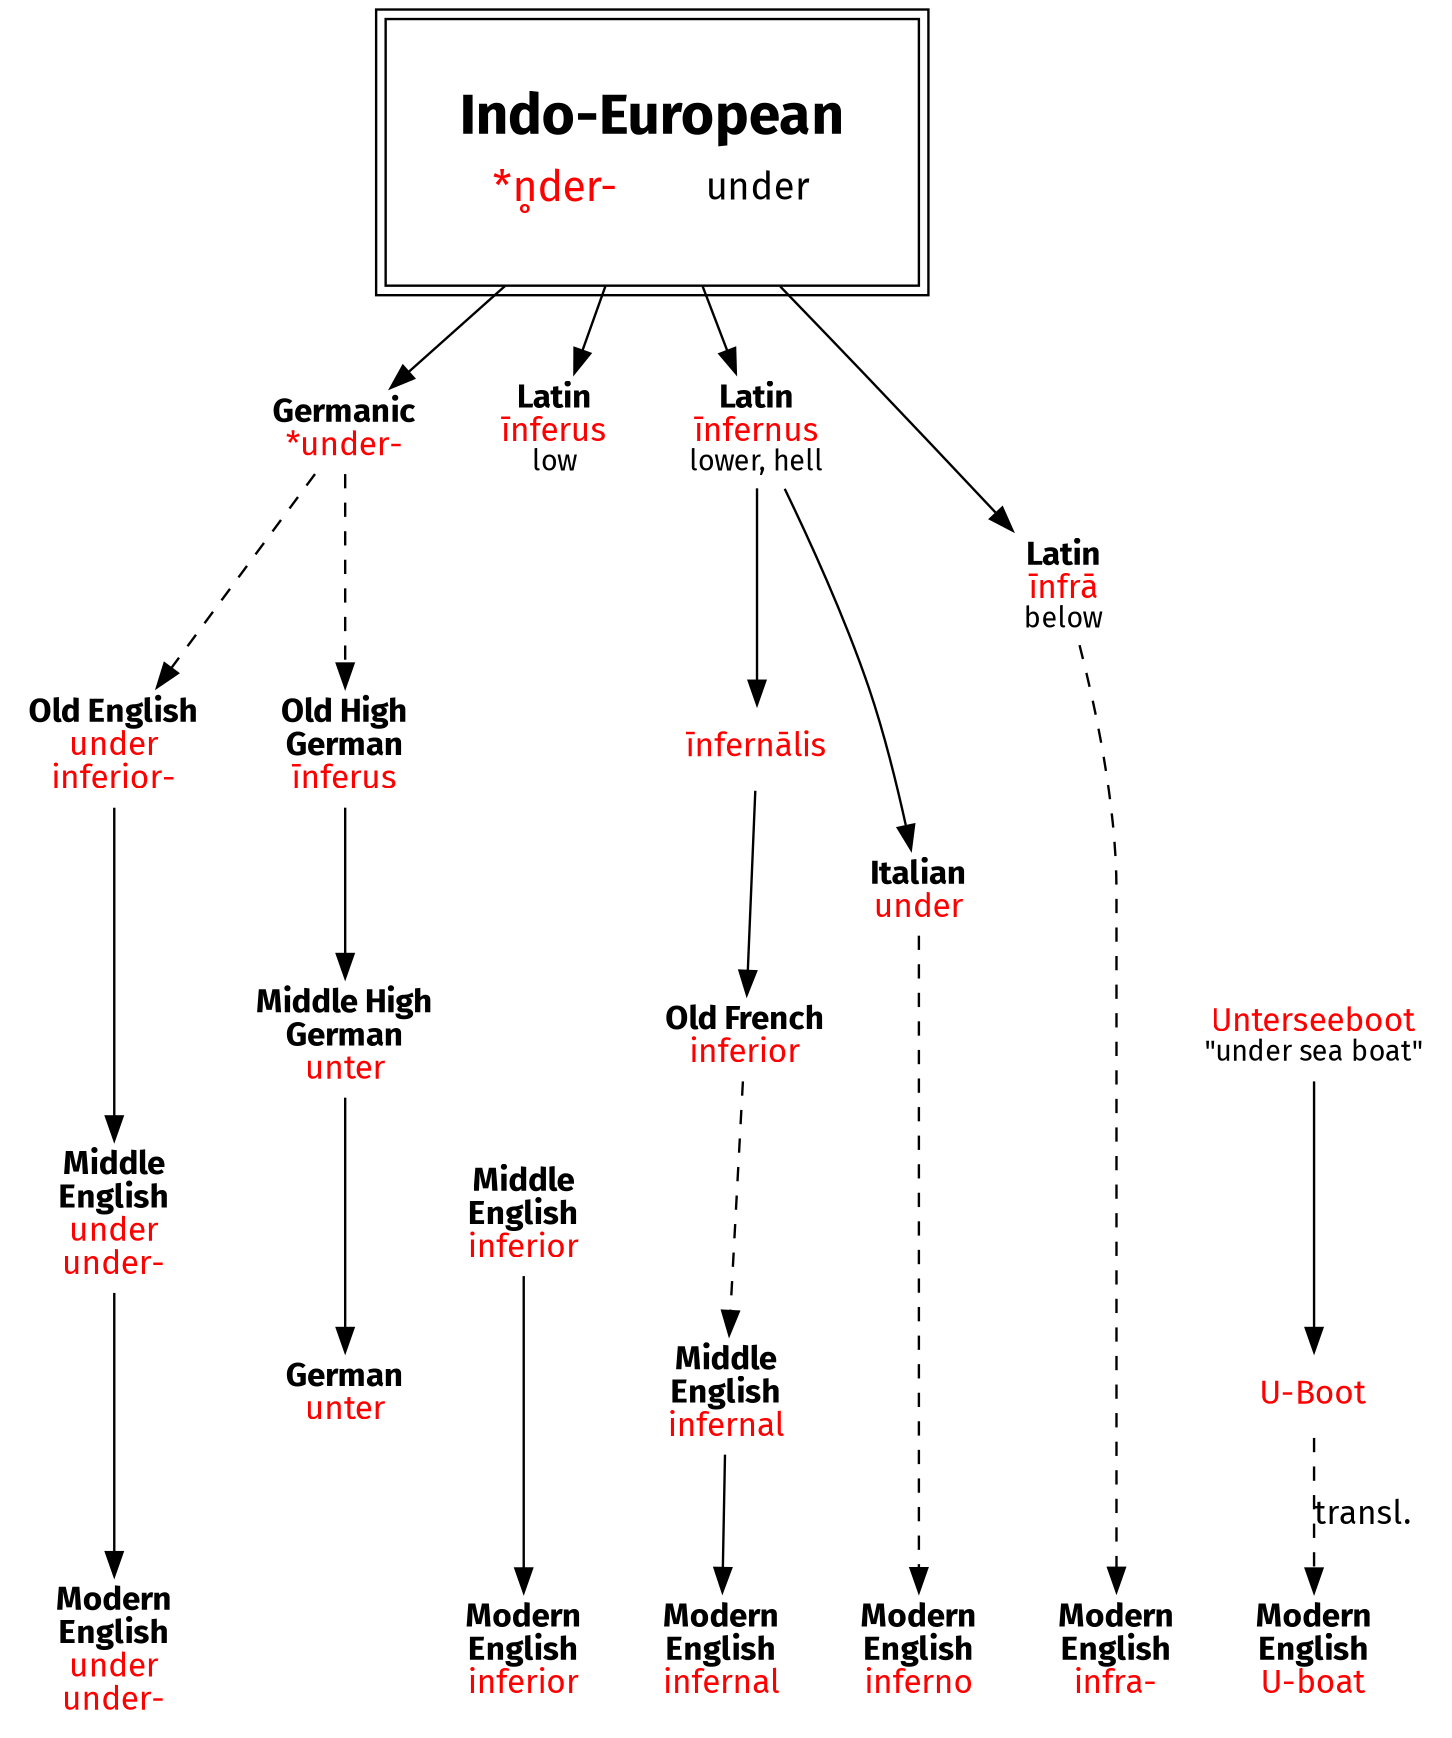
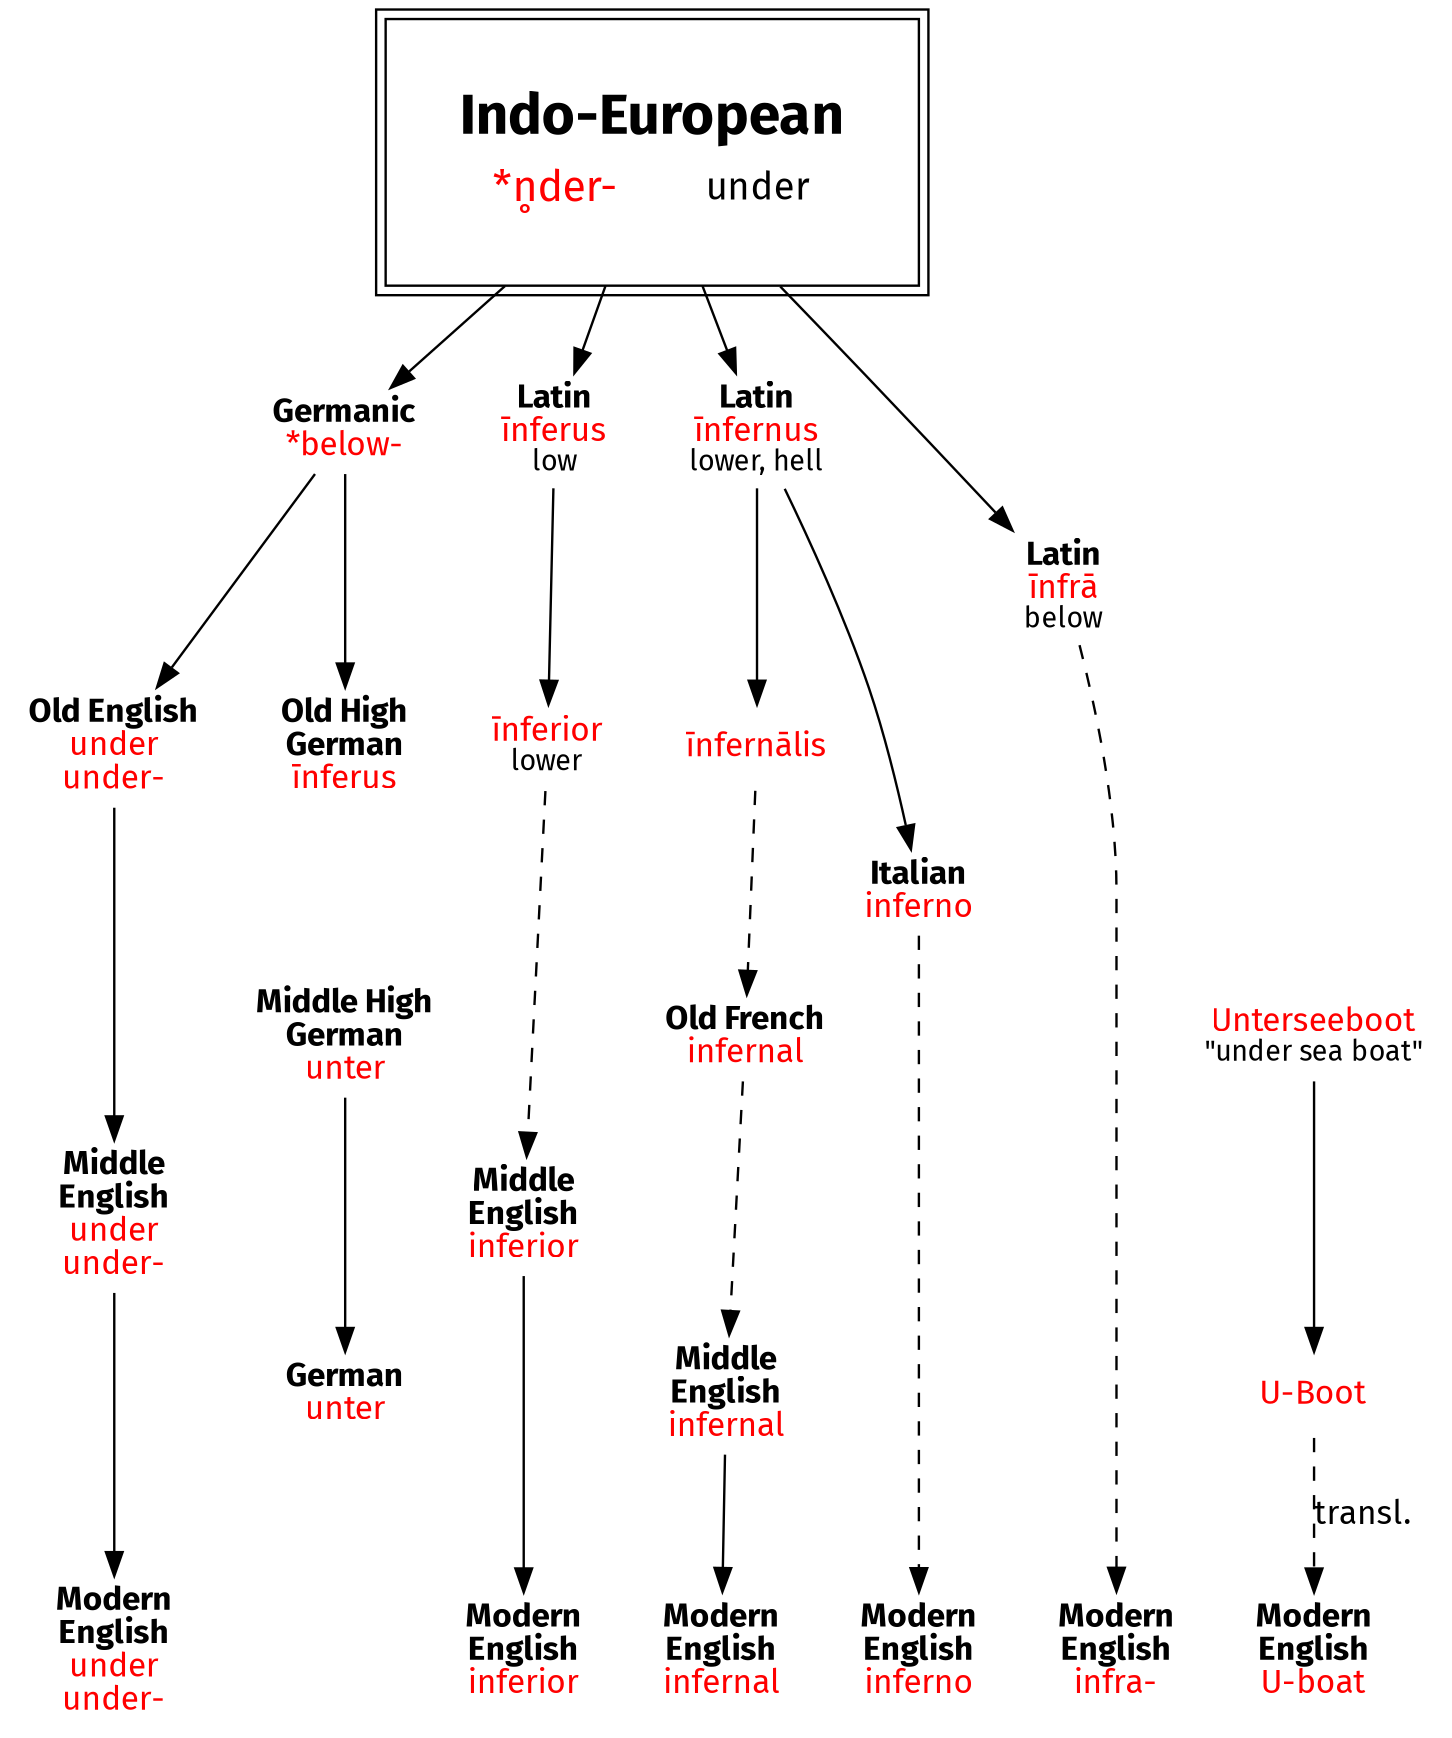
  strict digraph {
    fontname="Fira Sans"
    node [fontname="Fira Sans" shape=none]
    edge [fontname="Fira Sans"]
    n1 [label=<<b>Modern<br/>English</b><br/><font color="red">under<br/>under-</font>>]
    n2 [label=<<b>Modern<br/>English</b><br/><font color="red">U-boat</font>>]
    n3 [label=<<b>Modern<br/>English</b><br/><font color="red">inferior</font>>]
    n4 [label=<<b>Modern<br/>English</b><br/><font color="red">infernal</font>>]
    n5 [label=<<b>Modern<br/>English</b><br/><font color="red">inferno</font>>]
    n6 [label=<<b>Modern<br/>English</b><br/><font color="red">infra-</font>>]
    n7 [label=<<table border="0"><tr><td colspan="2"><font point-size="24"><b>Indo-European</b></font></td></tr><tr><td><font point-size="18" color="red">*n̥der-</font></td><td><font point-size="16">under</font></td></tr></table>> margin=.3 peripheries=2 shape=box]
-   n8 [label=<<b>Germanic</b><br/><font color="red">*under-</font>>]
+   n8 [label=<<b>Germanic</b><br/><font color="red">*below-</font>>]
    n9 [label=<<b>Latin</b><br/><font color="red">īnferus</font><br/><font point-size="12">low</font>>]
    n10 [label=<<b>Latin</b><br/><font color="red">īnfernus</font><br/><font point-size="12">lower, hell</font>>]
    n11 [label=<<b>Latin</b><br/><font color="red">īnfrā</font><br/><font point-size="12">below</font>>]
-   n12 [label=<<b>Old English</b><br/><font color="red">under<br/>inferior-</font>>]
+   n12 [label=<<b>Old English</b><br/><font color="red">under<br/>under-</font>>]
    n13 [label=<<b>Old High<br/>German</b><br/><font color="red">īnferus</font>>]
+   n14 [label=<<font color="red">īnferior</font><br/><font point-size="12">lower</font>>]
    n15 [label=<<font color="red">īnfernālis</font><br/>>]
-   n16 [label=<<b>Italian</b><br/><font color="red">under</font>>]
+   n16 [label=<<b>Italian</b><br/><font color="red">inferno</font>>]
    n17 [label=<<b>Middle<br/>English</b><br/><font color="red">under<br/>under-</font>>]
    n18 [label=<<b>Middle High<br/>German</b><br/><font color="red">unter</font>>]
    n19 [label=<<b>German</b><br/><font color="red">unter</font>>]
    n20 [label=<<font color="red">Unterseeboot</font><br/><font point-size="12">"under sea boat"</font>>]
    n21 [label=<<font color="red">U-Boot</font>>]
    n22 [label=<<b>Middle<br/>English</b><br/><font color="red">inferior</font>>]
-   n23 [label=<<b>Old French</b><br/><font color="red">inferior</font>>]
+   n23 [label=<<b>Old French</b><br/><font color="red">infernal</font>>]
    n24 [label=<<b>Middle<br/>English</b><br/><font color="red">infernal</font>>]
    subgraph sub_1 {
      rank=sink
      n1
      n2
      n3
      n4
      n5
      n6
    }
    n7 -> n8
    n7 -> n9
    n7 -> n10
    n7 -> n11
-   n8 -> n12 [style=dashed]
-   n8 -> n13 [style=dashed]
+   n8 -> n12
+   n8 -> n13
+   n9 -> n14
    n10 -> n15
    n10 -> n16
    n11 -> n6 [style=dashed]
    n12 -> n17
-   n13 -> n18
-   n15 -> n23
+   n14 -> n22 [style=dashed]
+   n15 -> n23 [style=dashed]
    n16 -> n5 [style=dashed]
    n17 -> n1
    n18 -> n19
    n20 -> n21
    n21 -> n2 [label="transl." style=dashed]
    n22 -> n3
    n23 -> n24 [style=dashed]
    n24 -> n4
  }
